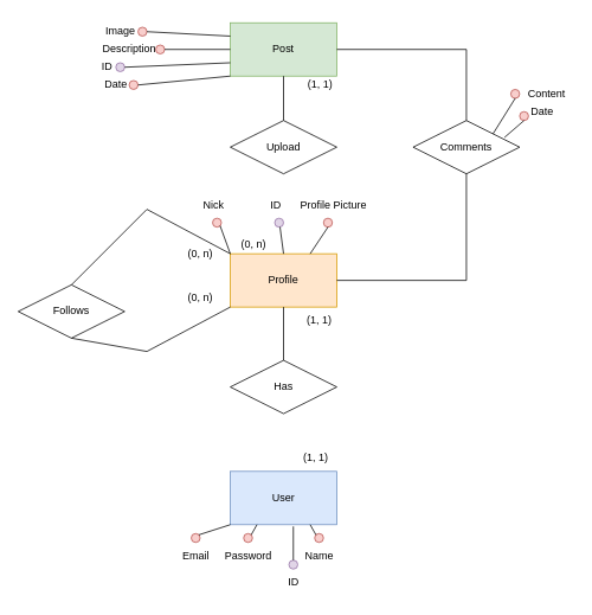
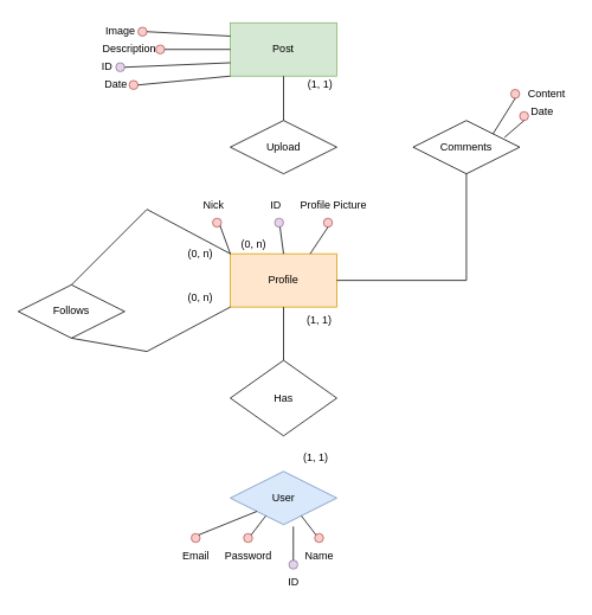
  <mxCell id="0" />
  <mxCell id="1" parent="0" />
- <mxCell id="2" value="User" style="rounded=0;whiteSpace=wrap;html=1;fillColor=#dae8fc;strokeColor=#6c8ebf;" vertex="1" parent="1"><mxGeometry x="259" y="530" width="120" height="60" as="geometry" /></mxCell>
+ <mxCell id="2" value="User" style="rhombus;whiteSpace=wrap;html=1;fillColor=#dae8fc;strokeColor=#6c8ebf;" vertex="1" parent="1"><mxGeometry x="259" y="530" width="120" height="60" as="geometry" /></mxCell>
  <mxCell id="3" value="Email" style="text;html=1;align=center;verticalAlign=middle;resizable=0;points=[];autosize=1;strokeColor=none;fillColor=none;" vertex="1" parent="1"><mxGeometry x="195" y="610" width="50" height="30" as="geometry" /></mxCell>
  <mxCell id="4" value="Password" style="text;html=1;align=center;verticalAlign=middle;resizable=0;points=[];autosize=1;strokeColor=none;fillColor=none;" vertex="1" parent="1"><mxGeometry x="239" y="610" width="80" height="30" as="geometry" /></mxCell>
  <mxCell id="5" value="Name" style="text;html=1;align=center;verticalAlign=middle;resizable=0;points=[];autosize=1;strokeColor=none;fillColor=none;" vertex="1" parent="1"><mxGeometry x="334" y="610" width="50" height="30" as="geometry" /></mxCell>
  <mxCell id="6" value="ID" style="text;html=1;align=center;verticalAlign=middle;resizable=0;points=[];autosize=1;strokeColor=none;fillColor=none;" vertex="1" parent="1"><mxGeometry x="315" y="640" width="30" height="30" as="geometry" /></mxCell>
  <mxCell id="7" value="" style="ellipse;whiteSpace=wrap;html=1;aspect=fixed;fillColor=#e1d5e7;strokeColor=#9673a6;" vertex="1" parent="1"><mxGeometry x="325" y="630" width="10" height="10" as="geometry" /></mxCell>
  <mxCell id="8" value="" style="ellipse;whiteSpace=wrap;html=1;aspect=fixed;fillColor=#f8cecc;strokeColor=#b85450;" vertex="1" parent="1"><mxGeometry x="274" y="600" width="10" height="10" as="geometry" /></mxCell>
  <mxCell id="9" value="" style="ellipse;whiteSpace=wrap;html=1;aspect=fixed;fillColor=#f8cecc;strokeColor=#b85450;" vertex="1" parent="1"><mxGeometry x="215" y="600" width="10" height="10" as="geometry" /></mxCell>
  <mxCell id="10" value="" style="ellipse;whiteSpace=wrap;html=1;aspect=fixed;fillColor=#f8cecc;strokeColor=#b85450;" vertex="1" parent="1"><mxGeometry x="354" y="600" width="10" height="10" as="geometry" /></mxCell>
  <mxCell id="11" value="" style="endArrow=none;html=1;rounded=0;exitX=0.5;exitY=0;exitDx=0;exitDy=0;entryX=0.592;entryY=1.033;entryDx=0;entryDy=0;entryPerimeter=0;" edge="1" parent="1" source="7" target="2"><mxGeometry width="50" height="50" relative="1" as="geometry"><mxPoint x="345" y="535" as="sourcePoint" /><mxPoint x="395" y="485" as="targetPoint" /></mxGeometry></mxCell>
  <mxCell id="12" value="" style="endArrow=none;html=1;rounded=0;exitX=0;exitY=0;exitDx=0;exitDy=0;entryX=0.75;entryY=1;entryDx=0;entryDy=0;" edge="1" parent="1" source="10" target="2"><mxGeometry width="50" height="50" relative="1" as="geometry"><mxPoint x="345" y="535" as="sourcePoint" /><mxPoint x="395" y="485" as="targetPoint" /></mxGeometry></mxCell>
  <mxCell id="13" value="" style="endArrow=none;html=1;rounded=0;exitX=1;exitY=0;exitDx=0;exitDy=0;entryX=0;entryY=1;entryDx=0;entryDy=0;" edge="1" parent="1" source="9" target="2"><mxGeometry width="50" height="50" relative="1" as="geometry"><mxPoint x="345" y="535" as="sourcePoint" /><mxPoint x="395" y="485" as="targetPoint" /></mxGeometry></mxCell>
  <mxCell id="14" value="" style="endArrow=none;html=1;rounded=0;exitX=1;exitY=0;exitDx=0;exitDy=0;entryX=0.25;entryY=1;entryDx=0;entryDy=0;" edge="1" parent="1" source="8" target="2"><mxGeometry width="50" height="50" relative="1" as="geometry"><mxPoint x="345" y="535" as="sourcePoint" /><mxPoint x="395" y="485" as="targetPoint" /></mxGeometry></mxCell>
- <mxCell id="15" value="Has" style="shape=rhombus;perimeter=rhombusPerimeter;whiteSpace=wrap;html=1;align=center;" vertex="1" parent="1"><mxGeometry x="259" y="405" width="120" height="60" as="geometry" /></mxCell>
+ <mxCell id="15" value="Has" style="shape=rhombus;perimeter=rhombusPerimeter;whiteSpace=wrap;html=1;align=center;" vertex="1" parent="1"><mxGeometry x="259" y="405" width="120" height="85" as="geometry" /></mxCell>
  <mxCell id="16" value="Profile" style="rounded=0;whiteSpace=wrap;html=1;fillColor=#ffe6cc;strokeColor=#d79b00;" vertex="1" parent="1"><mxGeometry x="259" y="285" width="120" height="60" as="geometry" /></mxCell>
  <mxCell id="17" value="" style="endArrow=none;html=1;rounded=0;exitX=0.5;exitY=0;exitDx=0;exitDy=0;entryX=0.5;entryY=1;entryDx=0;entryDy=0;" edge="1" parent="1" source="15" target="16"><mxGeometry width="50" height="50" relative="1" as="geometry"><mxPoint x="345" y="485" as="sourcePoint" /><mxPoint x="395" y="435" as="targetPoint" /></mxGeometry></mxCell>
  <mxCell id="18" value="(1, 1)" style="text;html=1;align=center;verticalAlign=middle;resizable=0;points=[];autosize=1;strokeColor=none;fillColor=none;" vertex="1" parent="1"><mxGeometry x="330" y="500" width="50" height="30" as="geometry" /></mxCell>
  <mxCell id="19" value="(1, 1)" style="text;html=1;align=center;verticalAlign=middle;resizable=0;points=[];autosize=1;strokeColor=none;fillColor=none;" vertex="1" parent="1"><mxGeometry x="334" y="345" width="50" height="30" as="geometry" /></mxCell>
  <mxCell id="20" value="" style="ellipse;whiteSpace=wrap;html=1;aspect=fixed;fillColor=#f8cecc;strokeColor=#b85450;" vertex="1" parent="1"><mxGeometry x="239" y="245" width="10" height="10" as="geometry" /></mxCell>
  <mxCell id="21" value="Nick" style="text;html=1;align=center;verticalAlign=middle;resizable=0;points=[];autosize=1;strokeColor=none;fillColor=none;" vertex="1" parent="1"><mxGeometry x="215" y="215" width="50" height="30" as="geometry" /></mxCell>
  <mxCell id="22" value="ID" style="text;html=1;align=center;verticalAlign=middle;resizable=0;points=[];autosize=1;strokeColor=none;fillColor=none;" vertex="1" parent="1"><mxGeometry x="295" y="215" width="30" height="30" as="geometry" /></mxCell>
  <mxCell id="23" value="Profile Picture" style="text;html=1;align=center;verticalAlign=middle;resizable=0;points=[];autosize=1;strokeColor=none;fillColor=none;" vertex="1" parent="1"><mxGeometry x="325" y="215" width="100" height="30" as="geometry" /></mxCell>
  <mxCell id="24" value="" style="ellipse;whiteSpace=wrap;html=1;aspect=fixed;fillColor=#f8cecc;strokeColor=#b85450;" vertex="1" parent="1"><mxGeometry x="364" y="245" width="10" height="10" as="geometry" /></mxCell>
  <mxCell id="25" value="" style="ellipse;whiteSpace=wrap;html=1;aspect=fixed;fillColor=#e1d5e7;strokeColor=#9673a6;" vertex="1" parent="1"><mxGeometry x="309" y="245" width="10" height="10" as="geometry" /></mxCell>
  <mxCell id="26" value="" style="endArrow=none;html=1;rounded=0;exitX=1;exitY=1;exitDx=0;exitDy=0;entryX=0;entryY=0;entryDx=0;entryDy=0;" edge="1" parent="1" source="20" target="16"><mxGeometry width="50" height="50" relative="1" as="geometry"><mxPoint x="325" y="415" as="sourcePoint" /><mxPoint x="375" y="365" as="targetPoint" /></mxGeometry></mxCell>
  <mxCell id="27" value="" style="endArrow=none;html=1;rounded=0;entryX=0.5;entryY=0;entryDx=0;entryDy=0;" edge="1" parent="1" target="16"><mxGeometry width="50" height="50" relative="1" as="geometry"><mxPoint x="315" y="255" as="sourcePoint" /><mxPoint x="375" y="365" as="targetPoint" /></mxGeometry></mxCell>
  <mxCell id="28" value="" style="endArrow=none;html=1;rounded=0;entryX=0.5;entryY=1;entryDx=0;entryDy=0;exitX=0.75;exitY=0;exitDx=0;exitDy=0;" edge="1" parent="1" source="16" target="24"><mxGeometry width="50" height="50" relative="1" as="geometry"><mxPoint x="325" y="415" as="sourcePoint" /><mxPoint x="375" y="365" as="targetPoint" /></mxGeometry></mxCell>
  <mxCell id="29" value="Post" style="rounded=0;whiteSpace=wrap;html=1;fillColor=#d5e8d4;strokeColor=#82b366;" vertex="1" parent="1"><mxGeometry x="259" y="25" width="120" height="60" as="geometry" /></mxCell>
  <mxCell id="30" value="Upload" style="shape=rhombus;perimeter=rhombusPerimeter;whiteSpace=wrap;html=1;align=center;" vertex="1" parent="1"><mxGeometry x="259" y="135" width="120" height="60" as="geometry" /></mxCell>
  <mxCell id="31" value="" style="endArrow=none;html=1;rounded=0;exitX=0.5;exitY=0;exitDx=0;exitDy=0;entryX=0.5;entryY=1;entryDx=0;entryDy=0;" edge="1" parent="1" source="30" target="29"><mxGeometry width="50" height="50" relative="1" as="geometry"><mxPoint x="305" y="195" as="sourcePoint" /><mxPoint x="355" y="145" as="targetPoint" /></mxGeometry></mxCell>
  <mxCell id="32" value="(0, n)" style="text;html=1;align=center;verticalAlign=middle;resizable=0;points=[];autosize=1;strokeColor=none;fillColor=none;" vertex="1" parent="1"><mxGeometry x="260" y="260" width="50" height="30" as="geometry" /></mxCell>
  <mxCell id="33" value="(1, 1)" style="text;html=1;align=center;verticalAlign=middle;resizable=0;points=[];autosize=1;strokeColor=none;fillColor=none;" vertex="1" parent="1"><mxGeometry x="335" y="80" width="50" height="30" as="geometry" /></mxCell>
  <mxCell id="34" value="Comments" style="shape=rhombus;perimeter=rhombusPerimeter;whiteSpace=wrap;html=1;align=center;" vertex="1" parent="1"><mxGeometry x="465" y="135" width="120" height="60" as="geometry" /></mxCell>
  <mxCell id="35" value="" style="endArrow=none;html=1;rounded=0;exitX=1;exitY=0.5;exitDx=0;exitDy=0;entryX=0.5;entryY=1;entryDx=0;entryDy=0;" edge="1" parent="1" source="16" target="34"><mxGeometry width="50" height="50" relative="1" as="geometry"><mxPoint x="305" y="195" as="sourcePoint" /><mxPoint x="355" y="145" as="targetPoint" /><Array as="points"><mxPoint x="525" y="315" /></Array></mxGeometry></mxCell>
- <mxCell id="36" value="" style="endArrow=none;html=1;rounded=0;exitX=1;exitY=0.5;exitDx=0;exitDy=0;entryX=0.5;entryY=0;entryDx=0;entryDy=0;" edge="1" parent="1" source="29" target="34"><mxGeometry width="50" height="50" relative="1" as="geometry"><mxPoint x="305" y="195" as="sourcePoint" /><mxPoint x="355" y="145" as="targetPoint" /><Array as="points"><mxPoint x="525" y="55" /></Array></mxGeometry></mxCell>
  <mxCell id="37" value="Date" style="text;html=1;align=center;verticalAlign=middle;resizable=0;points=[];autosize=1;strokeColor=none;fillColor=none;" vertex="1" parent="1"><mxGeometry x="585" y="110" width="50" height="30" as="geometry" /></mxCell>
  <mxCell id="38" value="Content" style="text;html=1;align=center;verticalAlign=middle;resizable=0;points=[];autosize=1;strokeColor=none;fillColor=none;" vertex="1" parent="1"><mxGeometry x="585" y="90" width="60" height="30" as="geometry" /></mxCell>
  <mxCell id="39" value="" style="ellipse;whiteSpace=wrap;html=1;aspect=fixed;fillColor=#f8cecc;strokeColor=#b85450;" vertex="1" parent="1"><mxGeometry x="575" y="100" width="10" height="10" as="geometry" /></mxCell>
  <mxCell id="40" value="" style="ellipse;whiteSpace=wrap;html=1;aspect=fixed;fillColor=#f8cecc;strokeColor=#b85450;" vertex="1" parent="1"><mxGeometry x="585" y="125" width="10" height="10" as="geometry" /></mxCell>
  <mxCell id="41" value="" style="endArrow=none;html=1;rounded=0;exitX=0.5;exitY=1;exitDx=0;exitDy=0;entryX=1;entryY=0;entryDx=0;entryDy=0;" edge="1" parent="1" source="39" target="34"><mxGeometry width="50" height="50" relative="1" as="geometry"><mxPoint x="325" y="255" as="sourcePoint" /><mxPoint x="375" y="205" as="targetPoint" /></mxGeometry></mxCell>
  <mxCell id="42" value="" style="endArrow=none;html=1;rounded=0;entryX=0.5;entryY=1;entryDx=0;entryDy=0;exitX=0.858;exitY=0.317;exitDx=0;exitDy=0;exitPerimeter=0;" edge="1" parent="1" source="34" target="40"><mxGeometry width="50" height="50" relative="1" as="geometry"><mxPoint x="325" y="255" as="sourcePoint" /><mxPoint x="375" y="205" as="targetPoint" /></mxGeometry></mxCell>
  <mxCell id="43" value="Image" style="text;html=1;align=center;verticalAlign=middle;resizable=0;points=[];autosize=1;strokeColor=none;fillColor=none;" vertex="1" parent="1"><mxGeometry x="105" y="20" width="60" height="30" as="geometry" /></mxCell>
  <mxCell id="44" value="Description" style="text;html=1;align=center;verticalAlign=middle;resizable=0;points=[];autosize=1;strokeColor=none;fillColor=none;" vertex="1" parent="1"><mxGeometry x="105" y="40" width="80" height="30" as="geometry" /></mxCell>
  <mxCell id="45" value="ID" style="text;html=1;align=center;verticalAlign=middle;resizable=0;points=[];autosize=1;strokeColor=none;fillColor=none;" vertex="1" parent="1"><mxGeometry x="105" y="60" width="30" height="30" as="geometry" /></mxCell>
  <mxCell id="46" value="Date" style="text;html=1;align=center;verticalAlign=middle;resizable=0;points=[];autosize=1;strokeColor=none;fillColor=none;" vertex="1" parent="1"><mxGeometry x="105" y="80" width="50" height="30" as="geometry" /></mxCell>
  <mxCell id="47" value="" style="ellipse;whiteSpace=wrap;html=1;aspect=fixed;fillColor=#f8cecc;strokeColor=#b85450;" vertex="1" parent="1"><mxGeometry x="155" y="30" width="10" height="10" as="geometry" /></mxCell>
  <mxCell id="48" value="" style="ellipse;whiteSpace=wrap;html=1;aspect=fixed;fillColor=#f8cecc;strokeColor=#b85450;" vertex="1" parent="1"><mxGeometry x="175" y="50" width="10" height="10" as="geometry" /></mxCell>
  <mxCell id="49" value="" style="ellipse;whiteSpace=wrap;html=1;aspect=fixed;fillColor=#f8cecc;strokeColor=#b85450;" vertex="1" parent="1"><mxGeometry x="145" y="90" width="10" height="10" as="geometry" /></mxCell>
  <mxCell id="50" value="" style="ellipse;whiteSpace=wrap;html=1;aspect=fixed;fillColor=#e1d5e7;strokeColor=#9673a6;" vertex="1" parent="1"><mxGeometry x="130" y="70" width="10" height="10" as="geometry" /></mxCell>
  <mxCell id="51" value="" style="endArrow=none;html=1;rounded=0;exitX=1;exitY=0.5;exitDx=0;exitDy=0;entryX=0;entryY=0.25;entryDx=0;entryDy=0;" edge="1" parent="1" source="47" target="29"><mxGeometry width="50" height="50" relative="1" as="geometry"><mxPoint x="325" y="185" as="sourcePoint" /><mxPoint x="375" y="135" as="targetPoint" /></mxGeometry></mxCell>
  <mxCell id="52" value="" style="endArrow=none;html=1;rounded=0;exitX=1;exitY=0.5;exitDx=0;exitDy=0;entryX=0;entryY=0.5;entryDx=0;entryDy=0;" edge="1" parent="1" source="48" target="29"><mxGeometry width="50" height="50" relative="1" as="geometry"><mxPoint x="173" y="45" as="sourcePoint" /><mxPoint x="267" y="50" as="targetPoint" /></mxGeometry></mxCell>
  <mxCell id="53" value="" style="endArrow=none;html=1;rounded=0;exitX=1;exitY=0.5;exitDx=0;exitDy=0;entryX=0;entryY=0.75;entryDx=0;entryDy=0;" edge="1" parent="1" source="50" target="29"><mxGeometry width="50" height="50" relative="1" as="geometry"><mxPoint x="325" y="185" as="sourcePoint" /><mxPoint x="375" y="135" as="targetPoint" /></mxGeometry></mxCell>
  <mxCell id="54" value="" style="endArrow=none;html=1;rounded=0;exitX=1;exitY=0.5;exitDx=0;exitDy=0;entryX=0;entryY=1;entryDx=0;entryDy=0;" edge="1" parent="1" source="49" target="29"><mxGeometry width="50" height="50" relative="1" as="geometry"><mxPoint x="325" y="185" as="sourcePoint" /><mxPoint x="375" y="135" as="targetPoint" /></mxGeometry></mxCell>
  <mxCell id="55" value="Follows" style="shape=rhombus;perimeter=rhombusPerimeter;whiteSpace=wrap;html=1;align=center;" vertex="1" parent="1"><mxGeometry x="20" y="320" width="120" height="60" as="geometry" /></mxCell>
  <mxCell id="56" value="" style="endArrow=none;html=1;rounded=0;entryX=0;entryY=1;entryDx=0;entryDy=0;exitX=0.5;exitY=1;exitDx=0;exitDy=0;" edge="1" parent="1" source="55" target="16"><mxGeometry width="50" height="50" relative="1" as="geometry"><mxPoint x="325" y="345" as="sourcePoint" /><mxPoint x="375" y="295" as="targetPoint" /><Array as="points"><mxPoint x="165" y="395" /></Array></mxGeometry></mxCell>
  <mxCell id="57" value="" style="endArrow=none;html=1;rounded=0;exitX=0;exitY=0;exitDx=0;exitDy=0;entryX=0.5;entryY=0;entryDx=0;entryDy=0;" edge="1" parent="1" source="16" target="55"><mxGeometry width="50" height="50" relative="1" as="geometry"><mxPoint x="325" y="345" as="sourcePoint" /><mxPoint x="375" y="295" as="targetPoint" /><Array as="points"><mxPoint x="165" y="235" /></Array></mxGeometry></mxCell>
  <mxCell id="58" value="(0, n)" style="text;html=1;align=center;verticalAlign=middle;resizable=0;points=[];autosize=1;strokeColor=none;fillColor=none;" vertex="1" parent="1"><mxGeometry x="200" y="320" width="50" height="30" as="geometry" /></mxCell>
  <mxCell id="59" value="(0, n)" style="text;html=1;align=center;verticalAlign=middle;resizable=0;points=[];autosize=1;strokeColor=none;fillColor=none;" vertex="1" parent="1"><mxGeometry x="200" y="270" width="50" height="30" as="geometry" /></mxCell>
